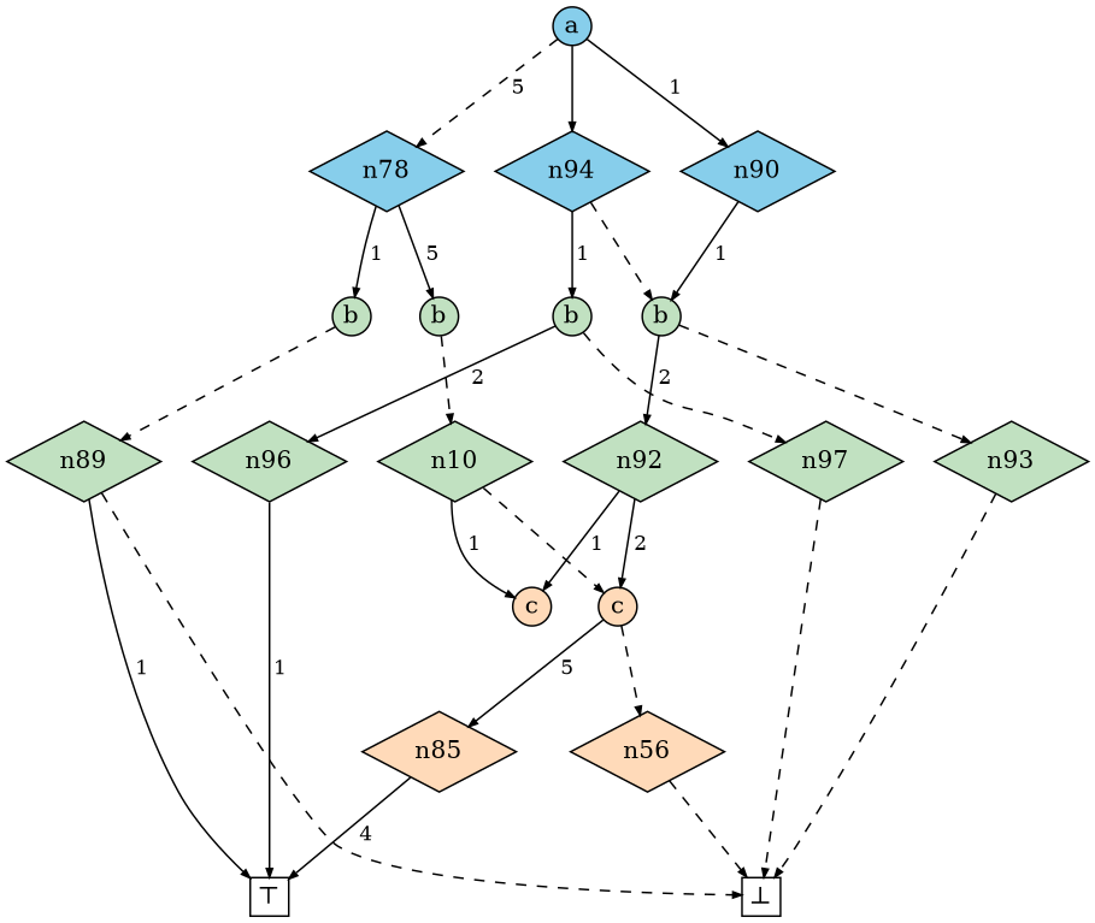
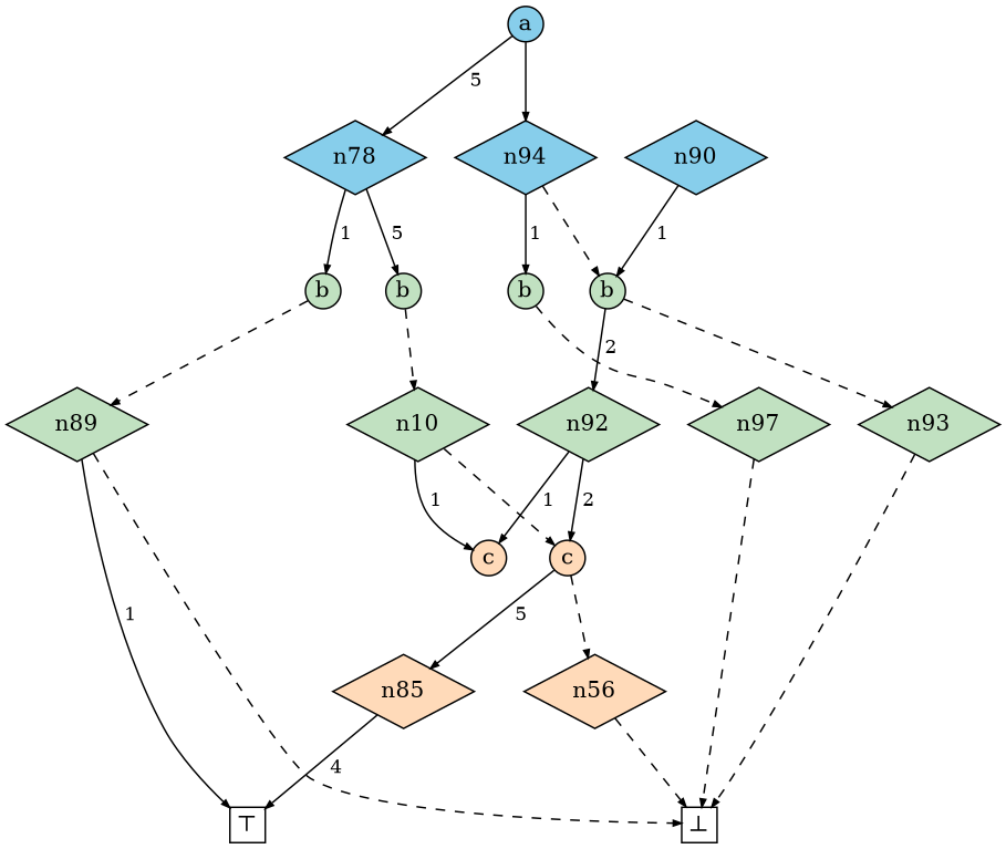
  digraph {
    node [fillcolor="#C1E1C1" shape=diamond style=filled]
    edge [arrowhead=normal arrowsize=0.5 color="#555" fontcolor=black fontsize=12 labelangle=-30]
    n85 [fillcolor=peachpuff height=0.15 width=0.15]
    n86 [fillcolor=peachpuff height=0.15 label=n56 width=0.15]
    n80 [height=0.15 label=n10 width=0.15]
    n89 [height=0.15 width=0.15]
    n92 [height=0.15 width=0.15]
    n93 [height=0.15 width=0.15]
-   n96 [height=0.15 width=0.15]
    n97 [height=0.15 width=0.15]
    n77 [fillcolor=skyblue fixedsize=true label=a shape=circle width=0.3]
    n78 [fillcolor=skyblue height=0.15 width=0.15]
    n90 [fillcolor=skyblue height=0.15 width=0.15]
    n94 [fillcolor=skyblue height=0.15 width=0.15]
    n79 [fixedsize=true label=b shape=circle width=0.3]
    n88 [fixedsize=true label=b shape=circle width=0.3]
    n91 [fixedsize=true label=b shape=circle width=0.3]
    n95 [fixedsize=true label=b shape=circle width=0.3]
    n81 [fillcolor=peachpuff fixedsize=true label=c shape=circle width=0.3]
    n84 [fillcolor=peachpuff fixedsize=true label=c shape=circle width=0.3]
    n83 [fixedsize=true height=0.3 label="⊤" shape=box width=0.3 fillcolor="" style=""]
    n87 [fixedsize=true height=0.3 label="⊥" shape=box width=0.3 fillcolor="" style=""]
    subgraph sub_1 {
      rank=same
      n85
      n86
    }
    subgraph sub_2 {
      rank=same
      n80
      n89
      n92
      n93
-     n96
      n97
    }
    subgraph sub_3 {
      rank=same
      n77
    }
    subgraph sub_4 {
      rank=same
      n78
      n90
      n94
    }
    subgraph sub_5 {
      rank=same
      n79
      n88
      n91
      n95
    }
    subgraph sub_6 {
      rank=same
      n81
      n84
    }
    n85 -> n83 [label=" 4 "]
    n86 -> n87 [style=dashed fontcolor="" fontsize="" labelangle=""]
    n80 -> n81 [label=" 1 "]
    n80 -> n84 [style=dashed fontcolor="" fontsize="" labelangle=""]
    n89 -> n83 [label=" 1 "]
    n89 -> n87 [style=dashed fontcolor="" fontsize="" labelangle=""]
    n92 -> n81 [label=" 1 "]
    n92 -> n84 [label=" 2 "]
    n93 -> n87 [style=dashed fontcolor="" fontsize="" labelangle=""]
-   n96 -> n83 [label=" 1 "]
    n97 -> n87 [style=dashed fontcolor="" fontsize="" labelangle=""]
-   n77 -> n78 [label=" 5 " style=dashed]
-   n77 -> n90 [label=" 1 "]
+   n77 -> n78 [label=" 5 "]
    n77 -> n94 [style=solid fontcolor="" fontsize="" labelangle=""]
    n78 -> n79 [label=" 5 "]
    n78 -> n88 [label=" 1 "]
    n90 -> n91 [label=" 1 "]
    n94 -> n91 [style=dashed fontcolor="" fontsize="" labelangle=""]
    n94 -> n95 [label=" 1 "]
    n79 -> n80 [style=dashed fontcolor="" fontsize="" labelangle=""]
    n88 -> n89 [style=dashed fontcolor="" fontsize="" labelangle=""]
    n91 -> n92 [label=" 2 "]
    n91 -> n93 [style=dashed fontcolor="" fontsize="" labelangle=""]
-   n95 -> n96 [label=" 2 "]
    n95 -> n97 [style=dashed fontcolor="" fontsize="" labelangle=""]
    n84 -> n85 [label=" 5 "]
    n84 -> n86 [style=dashed fontcolor="" fontsize="" labelangle=""]
  }
